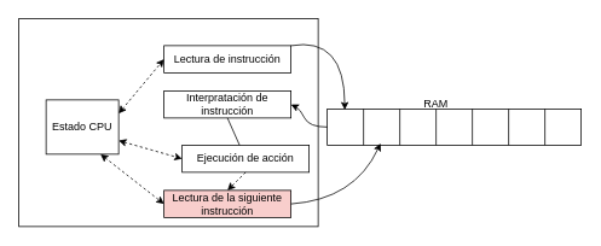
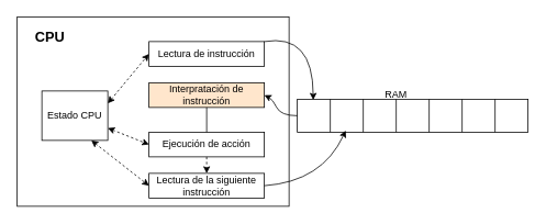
  <mxCell id="0" />
  <mxCell id="1" parent="0" />
  <mxCell id="2" value="" style="rounded=0;whiteSpace=wrap;html=1;" vertex="1" parent="1"><mxGeometry x="20" y="20" width="330" height="230" as="geometry" /></mxCell>
  <mxCell id="3" value="Lectura de instrucción" style="rounded=0;whiteSpace=wrap;html=1;" vertex="1" parent="1"><mxGeometry x="180" y="50" width="140" height="30" as="geometry" /></mxCell>
  <mxCell id="4" value="" style="rounded=0;whiteSpace=wrap;html=1;movable=1;resizable=1;rotatable=1;deletable=1;editable=1;locked=0;connectable=1;" vertex="1" parent="1"><mxGeometry x="360" y="120" width="280" height="40" as="geometry" /></mxCell>
  <mxCell id="5" value="" style="endArrow=none;html=1;rounded=0;entryX=0.146;entryY=-0.001;entryDx=0;entryDy=0;entryPerimeter=0;exitX=0.146;exitY=1;exitDx=0;exitDy=0;exitPerimeter=0;movable=1;resizable=1;rotatable=1;deletable=1;editable=1;locked=0;connectable=1;" edge="1" parent="1"><mxGeometry width="50" height="50" relative="1" as="geometry"><mxPoint x="440" y="160" as="sourcePoint" /><mxPoint x="440" y="120" as="targetPoint" /></mxGeometry></mxCell>
  <mxCell id="6" value="" style="endArrow=none;html=1;rounded=0;entryX=0.146;entryY=-0.001;entryDx=0;entryDy=0;entryPerimeter=0;exitX=0.146;exitY=1;exitDx=0;exitDy=0;exitPerimeter=0;movable=1;resizable=1;rotatable=1;deletable=1;editable=1;locked=0;connectable=1;" edge="1" parent="1"><mxGeometry width="50" height="50" relative="1" as="geometry"><mxPoint x="400" y="160" as="sourcePoint" /><mxPoint x="400" y="120" as="targetPoint" /></mxGeometry></mxCell>
  <mxCell id="7" value="" style="endArrow=none;html=1;rounded=0;entryX=0.146;entryY=-0.001;entryDx=0;entryDy=0;entryPerimeter=0;exitX=0.146;exitY=1;exitDx=0;exitDy=0;exitPerimeter=0;movable=1;resizable=1;rotatable=1;deletable=1;editable=1;locked=0;connectable=1;" edge="1" parent="1"><mxGeometry width="50" height="50" relative="1" as="geometry"><mxPoint x="480" y="160" as="sourcePoint" /><mxPoint x="480" y="120" as="targetPoint" /></mxGeometry></mxCell>
  <mxCell id="8" value="" style="endArrow=none;html=1;rounded=0;entryX=0.146;entryY=-0.001;entryDx=0;entryDy=0;entryPerimeter=0;exitX=0.146;exitY=1;exitDx=0;exitDy=0;exitPerimeter=0;movable=1;resizable=1;rotatable=1;deletable=1;editable=1;locked=0;connectable=1;" edge="1" parent="1"><mxGeometry width="50" height="50" relative="1" as="geometry"><mxPoint x="520" y="160" as="sourcePoint" /><mxPoint x="520" y="120" as="targetPoint" /></mxGeometry></mxCell>
  <mxCell id="9" value="" style="endArrow=none;html=1;rounded=0;entryX=0.146;entryY=-0.001;entryDx=0;entryDy=0;entryPerimeter=0;exitX=0.146;exitY=1;exitDx=0;exitDy=0;exitPerimeter=0;movable=1;resizable=1;rotatable=1;deletable=1;editable=1;locked=0;connectable=1;" edge="1" parent="1"><mxGeometry width="50" height="50" relative="1" as="geometry"><mxPoint x="560" y="160" as="sourcePoint" /><mxPoint x="560" y="120" as="targetPoint" /></mxGeometry></mxCell>
  <mxCell id="10" value="" style="endArrow=none;html=1;rounded=0;entryX=0.146;entryY=-0.001;entryDx=0;entryDy=0;entryPerimeter=0;exitX=0.146;exitY=1;exitDx=0;exitDy=0;exitPerimeter=0;movable=1;resizable=1;rotatable=1;deletable=1;editable=1;locked=0;connectable=1;" edge="1" parent="1"><mxGeometry width="50" height="50" relative="1" as="geometry"><mxPoint x="600" y="160" as="sourcePoint" /><mxPoint x="600" y="120" as="targetPoint" /></mxGeometry></mxCell>
  <mxCell id="11" value="RAM" style="text;html=1;align=center;verticalAlign=middle;whiteSpace=wrap;rounded=0;movable=1;resizable=1;rotatable=1;deletable=1;editable=1;locked=0;connectable=1;" vertex="1" parent="1"><mxGeometry x="450" y="100" width="60" height="30" as="geometry" /></mxCell>
  <mxCell id="12" value="" style="endArrow=classic;html=1;rounded=0;endFill=1;curved=1;exitX=1;exitY=0;exitDx=0;exitDy=0;entryX=0.069;entryY=0.021;entryDx=0;entryDy=0;entryPerimeter=0;" edge="1" parent="1" source="3" target="4"><mxGeometry width="50" height="50" relative="1" as="geometry"><mxPoint x="260" y="20" as="sourcePoint" /><mxPoint x="380" y="50" as="targetPoint" /><Array as="points"><mxPoint x="379" y="40" /></Array></mxGeometry></mxCell>
- <mxCell id="13" value="Interpratación de instrucción" style="rounded=0;whiteSpace=wrap;html=1;" vertex="1" parent="1"><mxGeometry x="180" y="100" width="140" height="30" as="geometry" /></mxCell>
+ <mxCell id="13" value="Interpratación de instrucción" style="rounded=0;whiteSpace=wrap;html=1;fillColor=#ffe6cc;" vertex="1" parent="1"><mxGeometry x="180" y="100" width="140" height="30" as="geometry" /></mxCell>
  <mxCell id="14" value="" style="endArrow=classic;html=1;rounded=0;entryX=1;entryY=0.5;entryDx=0;entryDy=0;curved=1;exitX=0;exitY=0.5;exitDx=0;exitDy=0;" edge="1" parent="1" source="4" target="13"><mxGeometry width="50" height="50" relative="1" as="geometry"><mxPoint x="380" y="90" as="sourcePoint" /><mxPoint x="480" y="170" as="targetPoint" /><Array as="points"><mxPoint x="340" y="140" /><mxPoint x="330" y="120" /></Array></mxGeometry></mxCell>
- <mxCell id="15" value="Ejecución de acción" style="rounded=0;whiteSpace=wrap;html=1;" vertex="1" parent="1"><mxGeometry x="200" y="160" width="140" height="30" as="geometry" /></mxCell>
+ <mxCell id="15" value="Ejecución de acción" style="rounded=0;whiteSpace=wrap;html=1;" vertex="1" parent="1"><mxGeometry x="180" y="160" width="140" height="30" as="geometry" /></mxCell>
  <mxCell id="16" value="" style="endArrow=none;html=1;rounded=0;exitX=0.5;exitY=1;exitDx=0;exitDy=0;" edge="1" parent="1" source="13" target="15"><mxGeometry width="50" height="50" relative="1" as="geometry"><mxPoint x="460" y="200" as="sourcePoint" /><mxPoint x="510" y="150" as="targetPoint" /></mxGeometry></mxCell>
  <mxCell id="17" value="Estado CPU" style="rounded=0;whiteSpace=wrap;html=1;" vertex="1" parent="1"><mxGeometry x="50" y="110" width="80" height="60" as="geometry" /></mxCell>
  <mxCell id="18" value="" style="endArrow=classic;startArrow=classic;html=1;rounded=0;exitX=1;exitY=0.25;exitDx=0;exitDy=0;entryX=0;entryY=0.5;entryDx=0;entryDy=0;dashed=1;" edge="1" parent="1" source="17" target="3"><mxGeometry width="50" height="50" relative="1" as="geometry"><mxPoint x="370" y="70" as="sourcePoint" /><mxPoint x="420" y="20" as="targetPoint" /></mxGeometry></mxCell>
  <mxCell id="19" value="" style="endArrow=classic;startArrow=classic;html=1;rounded=0;exitX=1;exitY=0.75;exitDx=0;exitDy=0;entryX=0;entryY=0.5;entryDx=0;entryDy=0;dashed=1;" edge="1" parent="1" source="17" target="15"><mxGeometry width="50" height="50" relative="1" as="geometry"><mxPoint x="370" y="170" as="sourcePoint" /><mxPoint x="420" y="120" as="targetPoint" /></mxGeometry></mxCell>
- <mxCell id="20" value="Lectura de la siguiente instrucción" style="rounded=0;whiteSpace=wrap;html=1;fillColor=#f8cecc;" vertex="1" parent="1"><mxGeometry x="180" y="210" width="140" height="30" as="geometry" /></mxCell>
+ <mxCell id="20" value="Lectura de la siguiente instrucción" style="rounded=0;whiteSpace=wrap;html=1;" vertex="1" parent="1"><mxGeometry x="180" y="210" width="140" height="30" as="geometry" /></mxCell>
  <mxCell id="21" value="" style="endArrow=classic;startArrow=classic;html=1;rounded=0;exitX=0.75;exitY=1;exitDx=0;exitDy=0;entryX=0;entryY=0.5;entryDx=0;entryDy=0;dashed=1;" edge="1" parent="1" source="17" target="20"><mxGeometry width="50" height="50" relative="1" as="geometry"><mxPoint x="90" y="220" as="sourcePoint" /><mxPoint x="140" y="190" as="targetPoint" /></mxGeometry></mxCell>
  <mxCell id="22" value="" style="endArrow=classic;html=1;rounded=0;exitX=0.5;exitY=1;exitDx=0;exitDy=0;entryX=0.5;entryY=0;entryDx=0;entryDy=0;dashed=1;" edge="1" parent="1" source="15" target="20"><mxGeometry width="50" height="50" relative="1" as="geometry"><mxPoint x="255" y="140" as="sourcePoint" /><mxPoint x="255" y="170" as="targetPoint" /></mxGeometry></mxCell>
  <mxCell id="23" value="" style="endArrow=classic;html=1;rounded=0;exitX=1;exitY=0.5;exitDx=0;exitDy=0;curved=1;entryX=0.21;entryY=0.95;entryDx=0;entryDy=0;entryPerimeter=0;" edge="1" parent="1" source="20" target="4"><mxGeometry width="50" height="50" relative="1" as="geometry"><mxPoint x="300" y="190" as="sourcePoint" /><mxPoint x="420" y="90" as="targetPoint" /><Array as="points"><mxPoint x="390" y="220" /></Array></mxGeometry></mxCell>
+ <mxCell id="24" value="&lt;b&gt;&lt;font style=&quot;font-size: 17px;&quot;&gt;CPU&lt;/font&gt;&lt;/b&gt;" style="text;html=1;align=center;verticalAlign=middle;whiteSpace=wrap;rounded=0;" vertex="1" parent="1"><mxGeometry x="30" y="30" width="60" height="30" as="geometry" /></mxCell>
